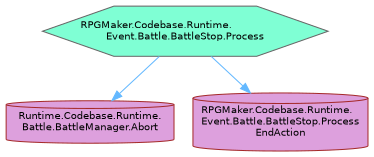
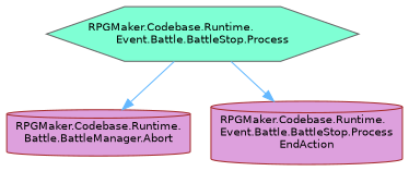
  digraph {
    rankdir=TB
    node [color=brown fillcolor=plum fontname=Helvetica fontsize=10 shape=cylinder style=filled]
    edge [color=steelblue1 fontname=Helvetica fontsize=10 labelfontname=Helvetica labelfontsize=10 style=solid]
    n1 [color=gray40 fillcolor=aquamarine fontcolor=black height=0.2 label="RPGMaker.Codebase.Runtime.\lEvent.Battle.BattleStop.Process" shape=hexagon width=0.4]
-   n2 [height=0.2 label="Runtime.Codebase.Runtime.\lBattle.BattleManager.Abort" width=0.4]
+   n2 [height=0.2 label="RPGMaker.Codebase.Runtime.\lBattle.BattleManager.Abort" width=0.4]
    n3 [height=0.2 label="RPGMaker.Codebase.Runtime.\lEvent.Battle.BattleStop.Process\lEndAction" width=0.4]
    n1 -> n2
    n1 -> n3
  }
